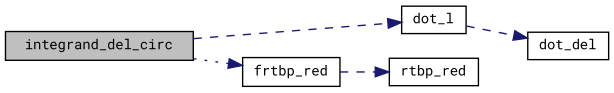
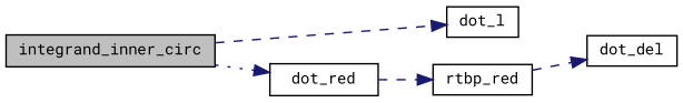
  digraph {
    fontname="Roboto Mono"
    rankdir=LR
    node [color=black fillcolor=white fontname="Roboto Mono" fontsize=10 shape=record style=filled]
    edge [color=midnightblue fontname="Roboto Mono" fontsize=10 labelfontname=FreeSans labelfontsize=10 style=dashed]
-   n1 [fillcolor=grey75 fontcolor=black height=0.2 label=integrand_del_circ width=0.4]
+   n1 [fillcolor=grey75 fontcolor=black height=0.2 label=integrand_inner_circ width=0.4]
    n2 [height=0.2 label=dot_l width=0.4]
-   n3 [height=0.2 label=frtbp_red width=0.4]
+   n3 [height=0.2 label=dot_red width=0.4]
    n4 [height=0.2 label=rtbp_red width=0.4]
    n5 [height=0.2 label=dot_del width=0.4]
    n1 -> n2
    n1 -> n3 [style=dotted]
    n3 -> n4
-   n2 -> n5
+   n4 -> n5
  }
